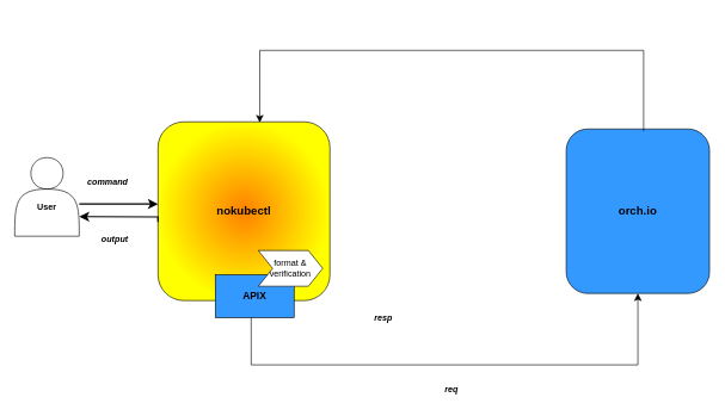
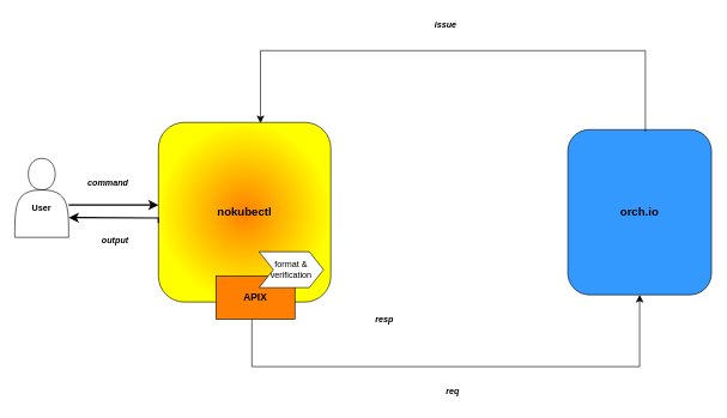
  <mxCell id="0" />
  <mxCell id="1" parent="0" />
  <mxCell id="2" value="nokubectl" style="rounded=1;whiteSpace=wrap;html=1;fontStyle=1;fontSize=16;fillColor=#FF8000;gradientColor=#FFFF00;gradientDirection=radial;" parent="1" vertex="1"><mxGeometry x="220" y="170" width="240" height="250" as="geometry" /></mxCell>
  <mxCell id="3" value="orch.io" style="rounded=1;whiteSpace=wrap;html=1;fontStyle=1;fontSize=16;fillColor=#3399FF;" parent="1" vertex="1"><mxGeometry x="790" y="180" width="200" height="230" as="geometry" /></mxCell>
  <mxCell id="4" value="" style="edgeStyle=segmentEdgeStyle;endArrow=classic;html=1;curved=0;rounded=0;endSize=8;startSize=8;exitX=0.54;exitY=0.013;exitDx=0;exitDy=0;exitPerimeter=0;entryX=0.592;entryY=0.004;entryDx=0;entryDy=0;entryPerimeter=0;" edge="1" parent="1" source="3" target="2"><mxGeometry width="50" height="50" relative="1" as="geometry"><mxPoint x="670" y="370" as="sourcePoint" /><mxPoint x="720" y="320" as="targetPoint" /><Array as="points"><mxPoint x="898" y="70" /><mxPoint x="362" y="70" /></Array></mxGeometry></mxCell>
  <mxCell id="5" value="" style="edgeStyle=segmentEdgeStyle;endArrow=classic;html=1;curved=0;rounded=0;endSize=8;startSize=8;exitX=0.542;exitY=1;exitDx=0;exitDy=0;exitPerimeter=0;entryX=0.5;entryY=1;entryDx=0;entryDy=0;" edge="1" parent="1" source="2" target="3"><mxGeometry width="50" height="50" relative="1" as="geometry"><mxPoint x="670" y="490" as="sourcePoint" /><mxPoint x="720" y="440" as="targetPoint" /><Array as="points"><mxPoint x="350" y="510" /><mxPoint x="890" y="510" /></Array></mxGeometry></mxCell>
- <mxCell id="7" value="&lt;div&gt;&lt;br&gt;&lt;/div&gt;&lt;div&gt;&lt;br&gt;&lt;/div&gt;&lt;div&gt;User&lt;/div&gt;" style="shape=actor;whiteSpace=wrap;html=1;fontStyle=1" vertex="1" parent="1"><mxGeometry x="20" y="220" width="90" height="110" as="geometry" /></mxCell>
+ <mxCell id="6" value="issue" style="text;html=1;align=center;verticalAlign=middle;whiteSpace=wrap;rounded=0;fontStyle=3" vertex="1" parent="1"><mxGeometry x="590" y="20" width="60" height="30" as="geometry" /></mxCell>
+ <mxCell id="7" value="&lt;div&gt;&lt;br&gt;&lt;/div&gt;&lt;div&gt;&lt;br&gt;&lt;/div&gt;&lt;div&gt;User&lt;/div&gt;" style="shape=actor;whiteSpace=wrap;html=1;fontStyle=1" vertex="1" parent="1"><mxGeometry x="20" y="220" width="75" height="110" as="geometry" /></mxCell>
  <mxCell id="8" value="" style="edgeStyle=segmentEdgeStyle;endArrow=classic;html=1;curved=0;rounded=0;endSize=8;startSize=8;exitX=1;exitY=0.591;exitDx=0;exitDy=0;exitPerimeter=0;fontStyle=0;strokeWidth=2;" edge="1" parent="1" source="7"><mxGeometry width="50" height="50" relative="1" as="geometry"><mxPoint x="340" y="370" as="sourcePoint" /><mxPoint x="220" y="285" as="targetPoint" /></mxGeometry></mxCell>
- <mxCell id="9" value="APIX" style="rounded=0;whiteSpace=wrap;html=1;fillColor=#3399ff;fontStyle=1;fontSize=14;" vertex="1" parent="1"><mxGeometry x="300" y="384" width="110" height="60" as="geometry" /></mxCell>
+ <mxCell id="9" value="APIX" style="rounded=0;whiteSpace=wrap;html=1;fillColor=#FF8000;fontStyle=1;fontSize=14;" vertex="1" parent="1"><mxGeometry x="300" y="384" width="110" height="60" as="geometry" /></mxCell>
  <mxCell id="10" value="command" style="text;html=1;align=center;verticalAlign=middle;whiteSpace=wrap;rounded=0;fontStyle=3" vertex="1" parent="1"><mxGeometry x="120" y="240" width="60" height="30" as="geometry" /></mxCell>
  <mxCell id="11" value="resp" style="text;html=1;align=center;verticalAlign=middle;whiteSpace=wrap;rounded=0;fontStyle=3" vertex="1" parent="1"><mxGeometry x="505" y="430" width="60" height="30" as="geometry" /></mxCell>
  <mxCell id="12" value="req" style="text;html=1;align=center;verticalAlign=middle;whiteSpace=wrap;rounded=0;fontStyle=3" vertex="1" parent="1"><mxGeometry x="600" y="530" width="60" height="30" as="geometry" /></mxCell>
  <mxCell id="13" value="" style="edgeStyle=segmentEdgeStyle;endArrow=classic;html=1;curved=0;rounded=0;endSize=8;startSize=8;entryX=1;entryY=0.75;entryDx=0;entryDy=0;fontStyle=1;strokeWidth=2;" edge="1" parent="1" target="7"><mxGeometry width="50" height="50" relative="1" as="geometry"><mxPoint x="220" y="310" as="sourcePoint" /><mxPoint x="540" y="410" as="targetPoint" /><Array as="points"><mxPoint x="217" y="303" /><mxPoint x="120" y="303" /></Array></mxGeometry></mxCell>
  <mxCell id="14" value="output" style="text;html=1;align=center;verticalAlign=middle;whiteSpace=wrap;rounded=0;fontStyle=3" vertex="1" parent="1"><mxGeometry x="130" y="320" width="60" height="30" as="geometry" /></mxCell>
  <mxCell id="15" value="format &amp;amp;&lt;div&gt;verification&lt;/div&gt;" style="shape=step;perimeter=stepPerimeter;whiteSpace=wrap;html=1;fixedSize=1;" vertex="1" parent="1"><mxGeometry x="360" y="350" width="90" height="50" as="geometry" /></mxCell>
